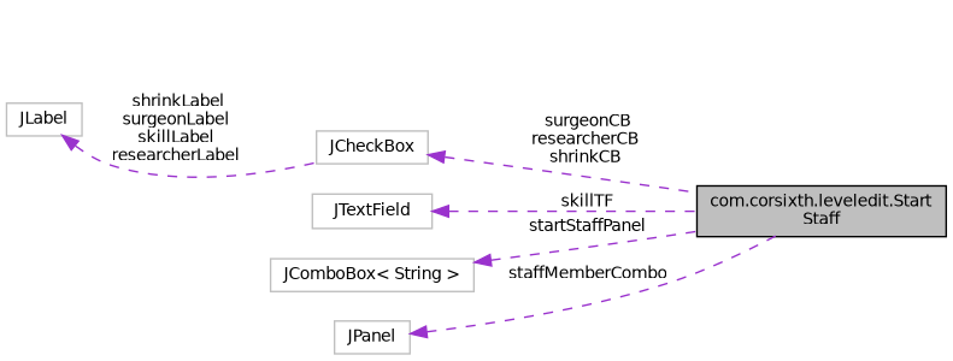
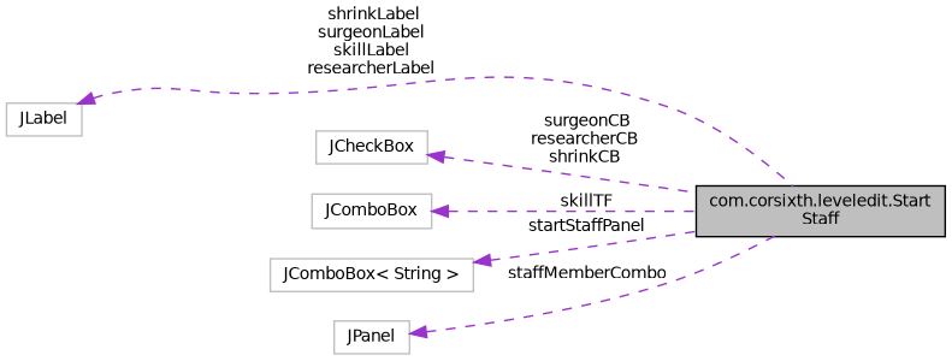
  digraph {
    rankdir=LR
    node [color=grey75 fillcolor=white fontname=Helvetica fontsize=10 shape=record style=filled]
    edge [color=darkorchid3 dir=back fontname=Helvetica fontsize=10 labelfontname=Helvetica labelfontsize=10 style=dashed]
    n1 [color=black fillcolor=grey75 fontcolor=black height=0.2 label="com.corsixth.leveledit.Start\lStaff" width=0.4]
    n2 [height=0.2 label=JCheckBox width=0.4]
-   n3 [height=0.2 label=JTextField width=0.4]
+   n3 [height=0.2 label=JComboBox width=0.4]
    n4 [height=0.2 label="JComboBox\< String \>" width=0.4]
    n5 [height=0.2 label=JLabel width=0.4]
    n6 [height=0.2 label=JPanel width=0.4]
    n2 -> n1 [label=" surgeonCB\nresearcherCB\nshrinkCB"]
    n3 -> n1 [label=" skillTF"]
    n4 -> n1 [label=" startStaffPanel"]
-   n5 -> n2 [label=" shrinkLabel\nsurgeonLabel\nskillLabel\nresearcherLabel"]
+   n5 -> n1 [label=" shrinkLabel\nsurgeonLabel\nskillLabel\nresearcherLabel"]
    n6 -> n1 [label=" staffMemberCombo"]
  }
